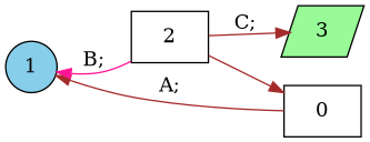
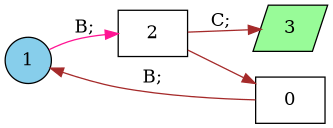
  digraph {
    rankdir=LR
    node [fillcolor=white shape=box style=filled]
    edge [color=brown]
    1 [fillcolor=skyblue shape=circle]
    0
    2
    3 [fillcolor=palegreen shape=parallelogram]
-   2 -> 1 [color=deeppink label="B;"]
-   0 -> 1 [label="A;"]
+   1 -> 2 [color=deeppink label="B;"]
+   0 -> 1 [label="B;"]
    2 -> 0
    2 -> 3 [label="C;"]
  }
